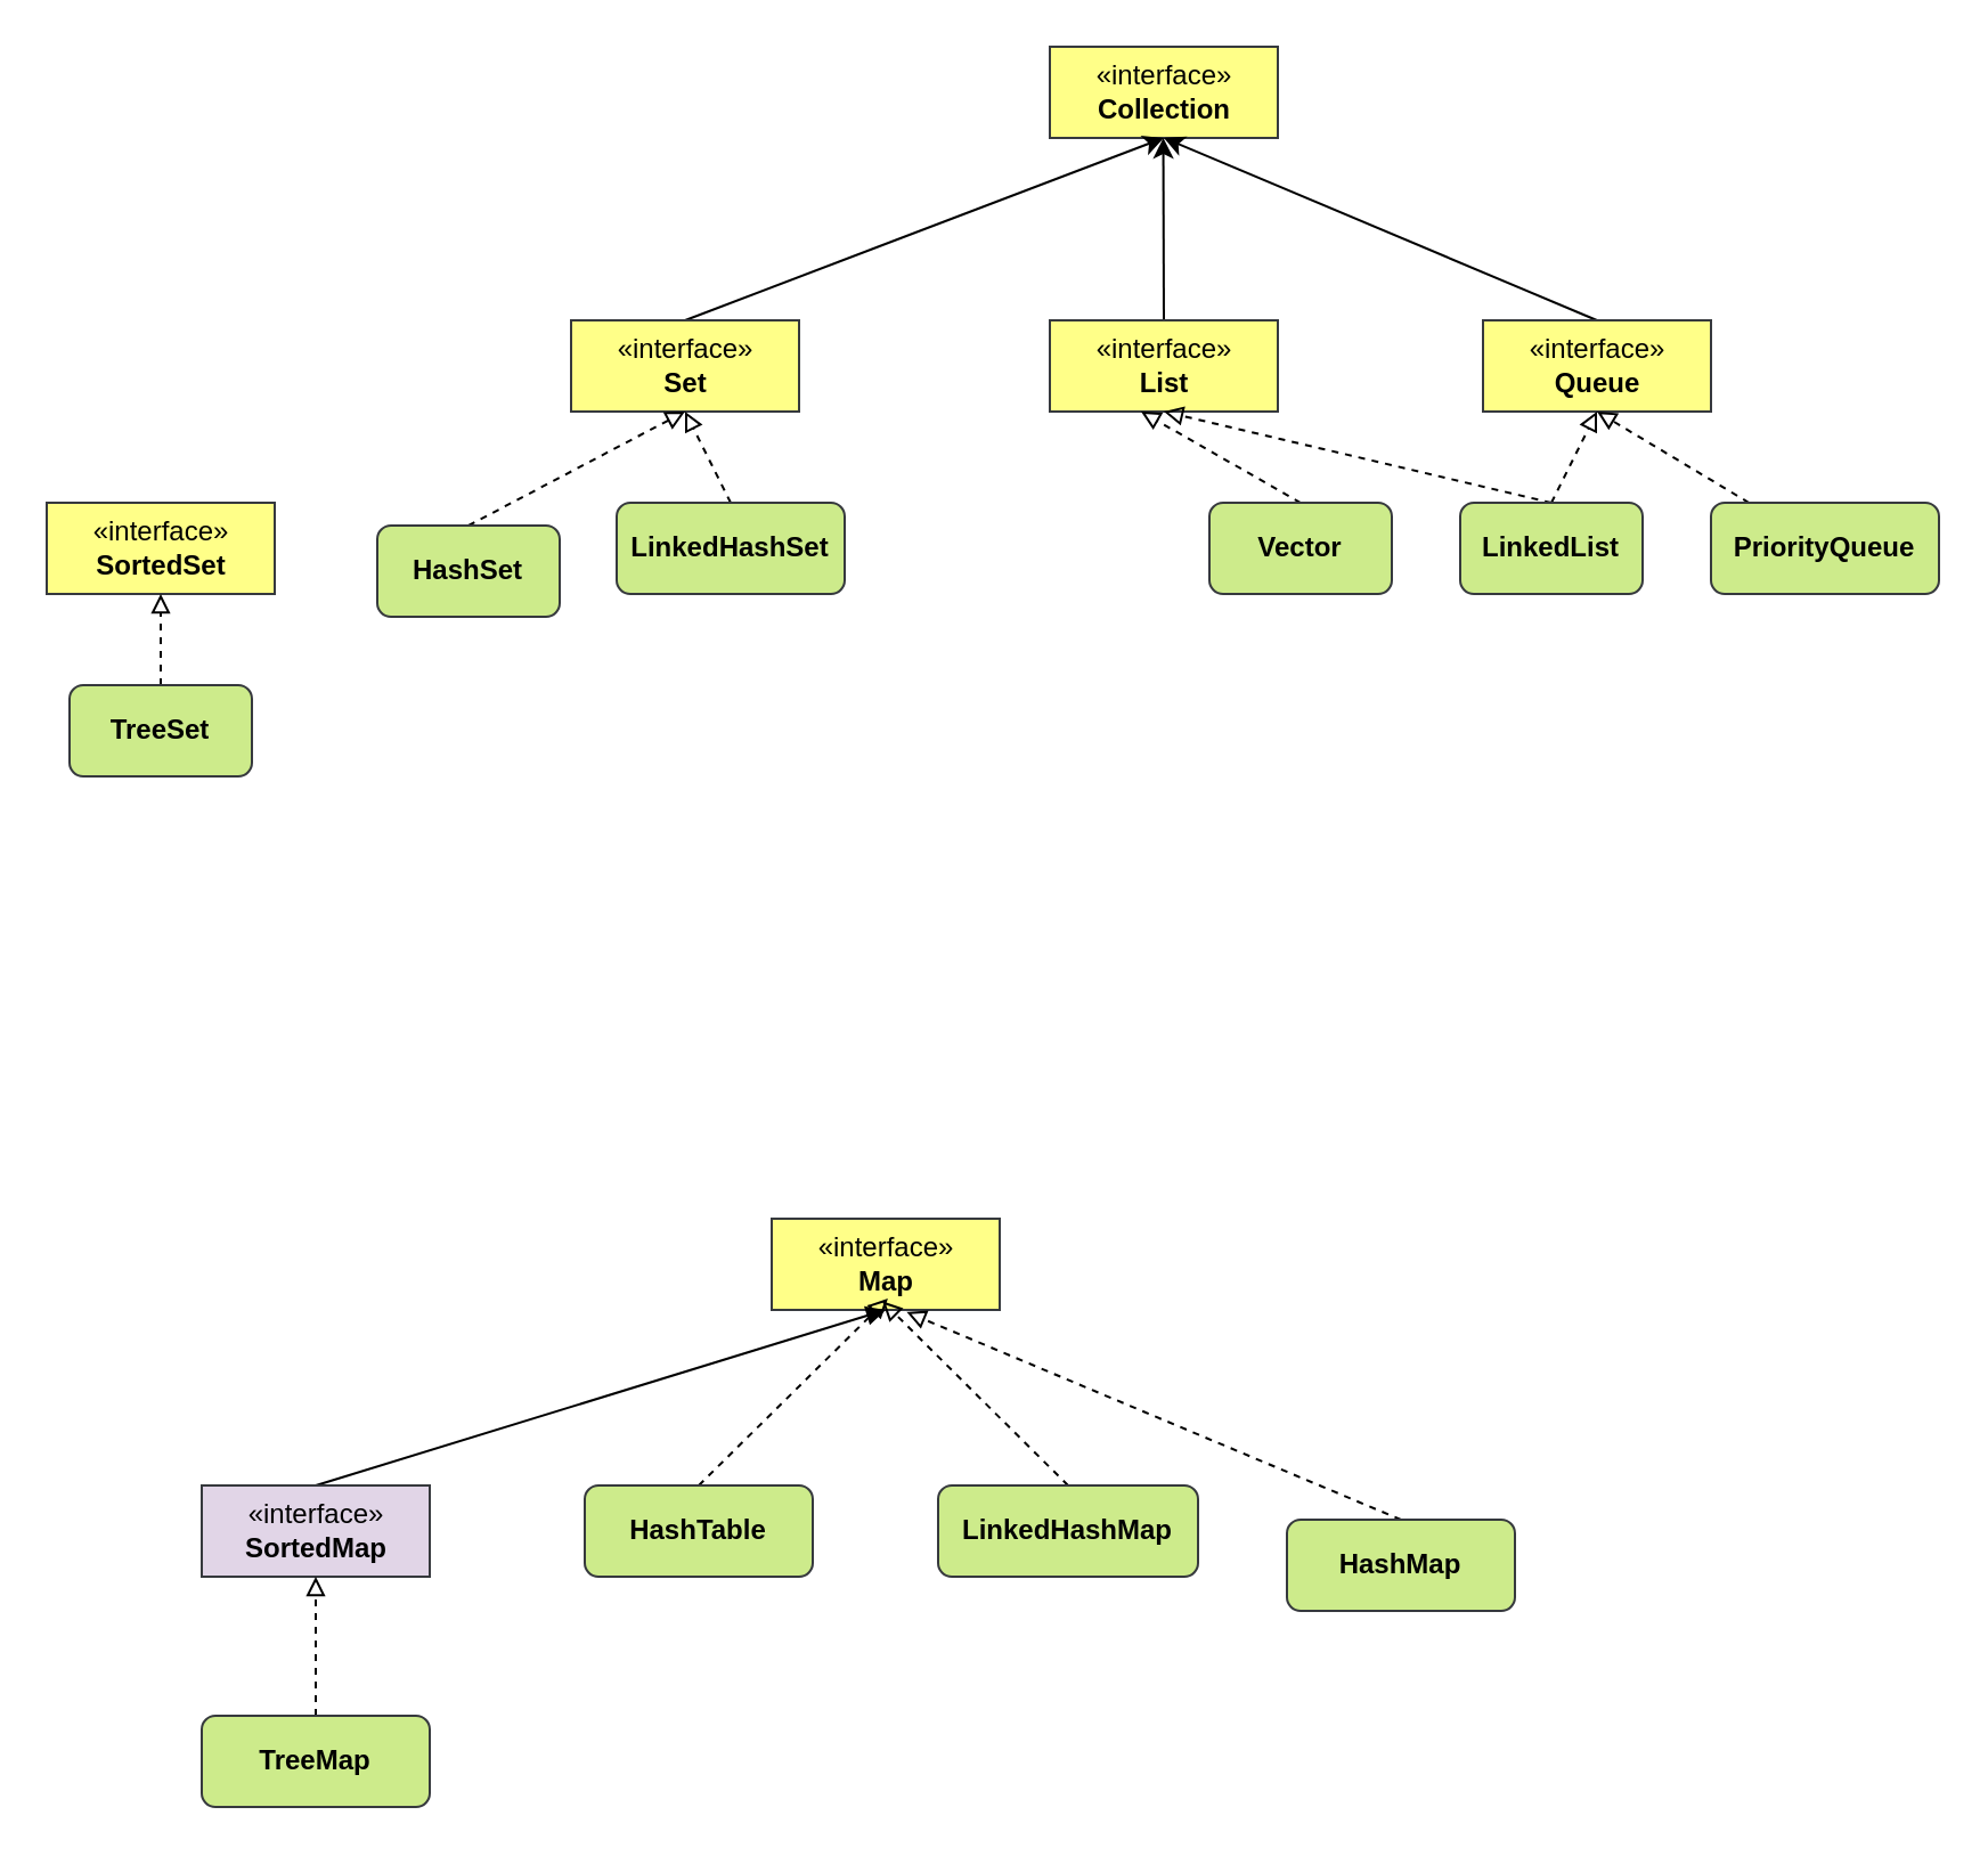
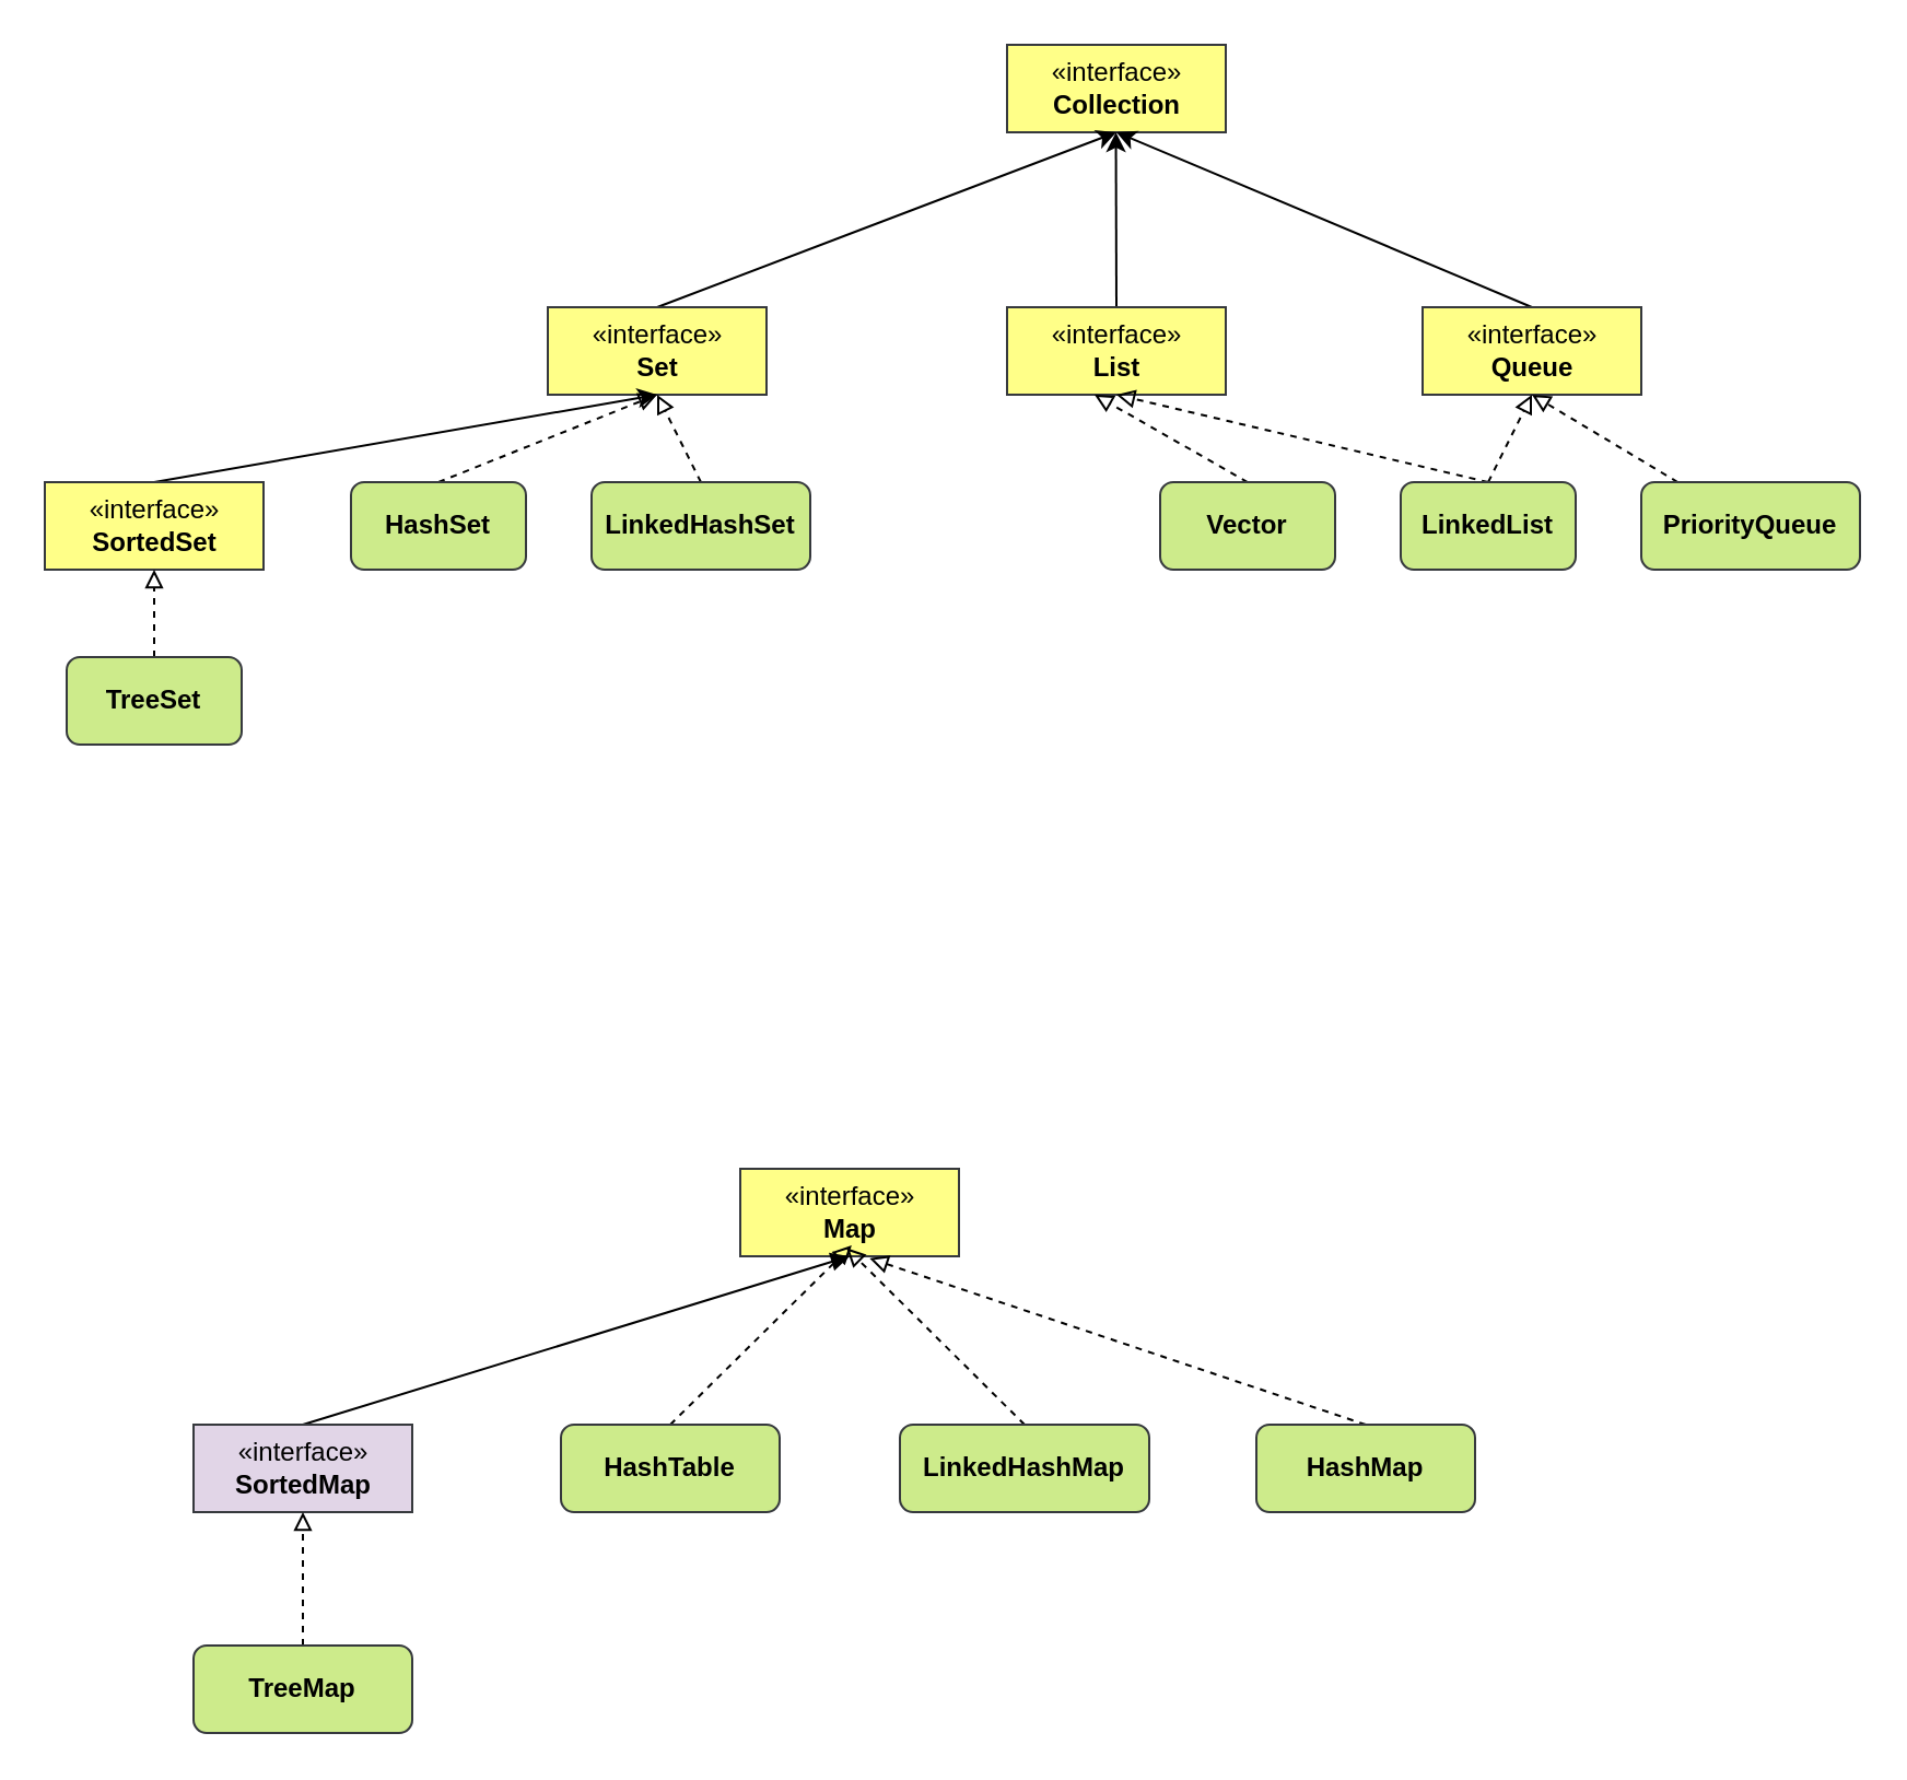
  <mxCell id="0" />
  <mxCell id="1" parent="0" />
  <mxCell id="2" value="«interface»&lt;br&gt;&lt;b&gt;Collection&lt;/b&gt;" style="html=1;fillColor=#ffff88;strokeColor=#36393d;" vertex="1" parent="1"><mxGeometry x="460" y="20" width="100" height="40" as="geometry" /></mxCell>
  <mxCell id="3" style="edgeStyle=none;rounded=0;orthogonalLoop=1;jettySize=auto;html=1;exitX=0.5;exitY=0;exitDx=0;exitDy=0;entryX=0.5;entryY=1;entryDx=0;entryDy=0;" edge="1" parent="1" source="4" target="2"><mxGeometry relative="1" as="geometry" /></mxCell>
  <mxCell id="4" value="«interface»&lt;br&gt;&lt;b&gt;Set&lt;/b&gt;" style="html=1;fillColor=#ffff88;strokeColor=#36393d;" vertex="1" parent="1"><mxGeometry x="250" y="140" width="100" height="40" as="geometry" /></mxCell>
  <mxCell id="5" style="edgeStyle=none;rounded=0;orthogonalLoop=1;jettySize=auto;html=1;exitX=0.5;exitY=0;exitDx=0;exitDy=0;" edge="1" parent="1" source="6"><mxGeometry relative="1" as="geometry"><mxPoint x="509.765" y="60" as="targetPoint" /></mxGeometry></mxCell>
  <mxCell id="6" value="«interface»&lt;br&gt;&lt;b&gt;List&lt;/b&gt;" style="html=1;fillColor=#ffff88;strokeColor=#36393d;" vertex="1" parent="1"><mxGeometry x="460" y="140" width="100" height="40" as="geometry" /></mxCell>
  <mxCell id="7" style="edgeStyle=none;rounded=0;orthogonalLoop=1;jettySize=auto;html=1;exitX=0.5;exitY=0;exitDx=0;exitDy=0;" edge="1" parent="1" source="8"><mxGeometry relative="1" as="geometry"><mxPoint x="510" y="60" as="targetPoint" /></mxGeometry></mxCell>
  <mxCell id="8" value="«interface»&lt;br&gt;&lt;b&gt;Queue&lt;/b&gt;" style="html=1;fillColor=#ffff88;strokeColor=#36393d;" vertex="1" parent="1"><mxGeometry x="650" y="140" width="100" height="40" as="geometry" /></mxCell>
+ <mxCell id="9" style="edgeStyle=none;rounded=0;orthogonalLoop=1;jettySize=auto;html=1;exitX=0.5;exitY=0;exitDx=0;exitDy=0;entryX=0.5;entryY=1;entryDx=0;entryDy=0;" edge="1" parent="1" source="10" target="4"><mxGeometry relative="1" as="geometry" /></mxCell>
  <mxCell id="10" value="«interface»&lt;br&gt;&lt;b&gt;SortedSet&lt;br&gt;&lt;/b&gt;" style="html=1;fillColor=#ffff88;strokeColor=#36393d;" vertex="1" parent="1"><mxGeometry x="20" y="220" width="100" height="40" as="geometry" /></mxCell>
  <mxCell id="11" style="edgeStyle=none;rounded=0;orthogonalLoop=1;jettySize=auto;html=1;exitX=0.5;exitY=0;exitDx=0;exitDy=0;dashed=1;endArrow=block;endFill=0;" edge="1" parent="1" source="12"><mxGeometry relative="1" as="geometry"><mxPoint x="300" y="180" as="targetPoint" /></mxGeometry></mxCell>
- <mxCell id="12" value="&lt;b&gt;HashSet&lt;/b&gt;" style="rounded=1;whiteSpace=wrap;html=1;fillColor=#cdeb8b;strokeColor=#36393d;" vertex="1" parent="1"><mxGeometry x="165" y="230" width="80" height="40" as="geometry" /></mxCell>
+ <mxCell id="12" value="&lt;b&gt;HashSet&lt;/b&gt;" style="rounded=1;whiteSpace=wrap;html=1;fillColor=#cdeb8b;strokeColor=#36393d;" vertex="1" parent="1"><mxGeometry x="160" y="220" width="80" height="40" as="geometry" /></mxCell>
  <mxCell id="13" style="edgeStyle=none;rounded=0;orthogonalLoop=1;jettySize=auto;html=1;exitX=0.5;exitY=0;exitDx=0;exitDy=0;dashed=1;endArrow=block;endFill=0;" edge="1" parent="1" source="14"><mxGeometry relative="1" as="geometry"><mxPoint x="300" y="180" as="targetPoint" /></mxGeometry></mxCell>
  <mxCell id="14" value="&lt;b&gt;LinkedHashSet&lt;/b&gt;" style="rounded=1;whiteSpace=wrap;html=1;fillColor=#cdeb8b;strokeColor=#36393d;" vertex="1" parent="1"><mxGeometry x="270" y="220" width="100" height="40" as="geometry" /></mxCell>
  <mxCell id="15" style="edgeStyle=none;rounded=0;orthogonalLoop=1;jettySize=auto;html=1;exitX=0.5;exitY=0;exitDx=0;exitDy=0;dashed=1;endArrow=block;endFill=0;" edge="1" parent="1" source="16"><mxGeometry relative="1" as="geometry"><mxPoint x="500" y="180" as="targetPoint" /></mxGeometry></mxCell>
  <mxCell id="16" value="&lt;b&gt;Vector&lt;/b&gt;" style="rounded=1;whiteSpace=wrap;html=1;fillColor=#cdeb8b;strokeColor=#36393d;" vertex="1" parent="1"><mxGeometry x="530" y="220" width="80" height="40" as="geometry" /></mxCell>
  <mxCell id="17" style="edgeStyle=none;rounded=0;orthogonalLoop=1;jettySize=auto;html=1;exitX=0.5;exitY=0;exitDx=0;exitDy=0;dashed=1;endArrow=block;endFill=0;" edge="1" parent="1" source="19"><mxGeometry relative="1" as="geometry"><mxPoint x="510" y="180" as="targetPoint" /></mxGeometry></mxCell>
  <mxCell id="18" style="edgeStyle=none;rounded=0;orthogonalLoop=1;jettySize=auto;html=1;exitX=0.5;exitY=0;exitDx=0;exitDy=0;entryX=0.5;entryY=1;entryDx=0;entryDy=0;dashed=1;endArrow=block;endFill=0;" edge="1" parent="1" source="19" target="8"><mxGeometry relative="1" as="geometry" /></mxCell>
  <mxCell id="19" value="&lt;b&gt;LinkedList&lt;/b&gt;" style="rounded=1;whiteSpace=wrap;html=1;fillColor=#cdeb8b;strokeColor=#36393d;" vertex="1" parent="1"><mxGeometry x="640" y="220" width="80" height="40" as="geometry" /></mxCell>
  <mxCell id="20" style="edgeStyle=none;rounded=0;orthogonalLoop=1;jettySize=auto;html=1;entryX=0.5;entryY=1;entryDx=0;entryDy=0;dashed=1;endArrow=block;endFill=0;" edge="1" parent="1" source="21" target="8"><mxGeometry relative="1" as="geometry" /></mxCell>
  <mxCell id="21" value="&lt;b&gt;PriorityQueue&lt;/b&gt;" style="rounded=1;whiteSpace=wrap;html=1;fillColor=#cdeb8b;strokeColor=#36393d;" vertex="1" parent="1"><mxGeometry x="750" y="220" width="100" height="40" as="geometry" /></mxCell>
  <mxCell id="22" style="edgeStyle=none;rounded=0;orthogonalLoop=1;jettySize=auto;html=1;exitX=0.5;exitY=0;exitDx=0;exitDy=0;entryX=0.5;entryY=1;entryDx=0;entryDy=0;dashed=1;endArrow=block;endFill=0;" edge="1" parent="1" source="23" target="10"><mxGeometry relative="1" as="geometry" /></mxCell>
  <mxCell id="23" value="&lt;b&gt;TreeSet&lt;/b&gt;" style="rounded=1;whiteSpace=wrap;html=1;fillColor=#cdeb8b;strokeColor=#36393d;" vertex="1" parent="1"><mxGeometry x="30" y="300" width="80" height="40" as="geometry" /></mxCell>
  <mxCell id="24" value="«interface»&lt;br&gt;&lt;b&gt;Map&lt;/b&gt;" style="html=1;fillColor=#ffff88;strokeColor=#36393d;" vertex="1" parent="1"><mxGeometry x="338" y="534" width="100" height="40" as="geometry" /></mxCell>
  <mxCell id="25" style="edgeStyle=none;rounded=0;orthogonalLoop=1;jettySize=auto;html=1;exitX=0.5;exitY=0;exitDx=0;exitDy=0;entryX=0.5;entryY=1;entryDx=0;entryDy=0;endArrow=block;endFill=1;" edge="1" parent="1" source="26" target="24"><mxGeometry relative="1" as="geometry" /></mxCell>
  <mxCell id="26" value="«interface»&lt;br&gt;&lt;b&gt;SortedMap&lt;br&gt;&lt;/b&gt;" style="html=1;fillColor=#e1d5e7;strokeColor=#36393d;" vertex="1" parent="1"><mxGeometry x="88" y="651" width="100" height="40" as="geometry" /></mxCell>
  <mxCell id="27" style="edgeStyle=none;rounded=0;orthogonalLoop=1;jettySize=auto;html=1;exitX=0.5;exitY=0;exitDx=0;exitDy=0;dashed=1;endArrow=block;endFill=0;" edge="1" parent="1" source="28"><mxGeometry relative="1" as="geometry"><mxPoint x="388.941" y="569.059" as="targetPoint" /></mxGeometry></mxCell>
  <mxCell id="28" value="&lt;b&gt;HashTable&lt;/b&gt;" style="rounded=1;whiteSpace=wrap;html=1;fillColor=#cdeb8b;strokeColor=#36393d;" vertex="1" parent="1"><mxGeometry x="256" y="651" width="100" height="40" as="geometry" /></mxCell>
  <mxCell id="29" style="edgeStyle=none;rounded=0;orthogonalLoop=1;jettySize=auto;html=1;exitX=0.5;exitY=0;exitDx=0;exitDy=0;dashed=1;endArrow=block;endFill=0;" edge="1" parent="1" source="30"><mxGeometry relative="1" as="geometry"><mxPoint x="386.588" y="570.235" as="targetPoint" /></mxGeometry></mxCell>
  <mxCell id="30" value="&lt;b&gt;LinkedHashMap&lt;/b&gt;" style="rounded=1;whiteSpace=wrap;html=1;fillColor=#cdeb8b;strokeColor=#36393d;" vertex="1" parent="1"><mxGeometry x="411" y="651" width="114" height="40" as="geometry" /></mxCell>
  <mxCell id="31" style="edgeStyle=none;rounded=0;orthogonalLoop=1;jettySize=auto;html=1;exitX=0.5;exitY=0;exitDx=0;exitDy=0;dashed=1;endArrow=block;endFill=0;" edge="1" parent="1" source="32"><mxGeometry relative="1" as="geometry"><mxPoint x="397.176" y="574.941" as="targetPoint" /></mxGeometry></mxCell>
- <mxCell id="32" value="&lt;b&gt;HashMap&lt;/b&gt;" style="rounded=1;whiteSpace=wrap;html=1;fillColor=#cdeb8b;strokeColor=#36393d;" vertex="1" parent="1"><mxGeometry x="564" y="666" width="100" height="40" as="geometry" /></mxCell>
+ <mxCell id="32" value="&lt;b&gt;HashMap&lt;/b&gt;" style="rounded=1;whiteSpace=wrap;html=1;fillColor=#cdeb8b;strokeColor=#36393d;" vertex="1" parent="1"><mxGeometry x="574" y="651" width="100" height="40" as="geometry" /></mxCell>
  <mxCell id="33" style="edgeStyle=none;rounded=0;orthogonalLoop=1;jettySize=auto;html=1;exitX=0.5;exitY=0;exitDx=0;exitDy=0;entryX=0.5;entryY=1;entryDx=0;entryDy=0;dashed=1;endArrow=block;endFill=0;" edge="1" parent="1" source="34" target="26"><mxGeometry relative="1" as="geometry" /></mxCell>
  <mxCell id="34" value="&lt;b&gt;TreeMap&lt;/b&gt;" style="rounded=1;whiteSpace=wrap;html=1;fillColor=#cdeb8b;strokeColor=#36393d;" vertex="1" parent="1"><mxGeometry x="88" y="752" width="100" height="40" as="geometry" /></mxCell>
